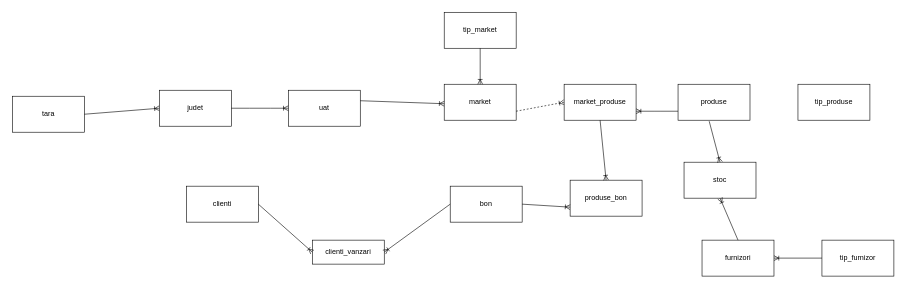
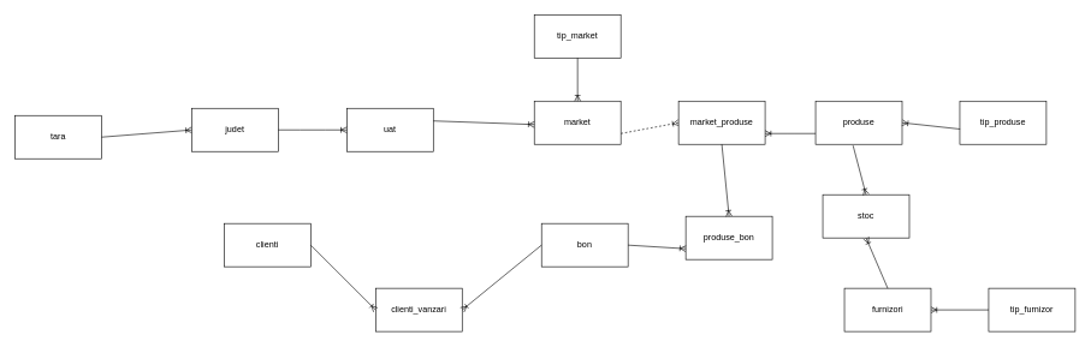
  <mxCell id="0" />
  <mxCell id="1" parent="0" />
  <mxCell id="2" value="tara" style="rounded=0;whiteSpace=wrap;html=1;" parent="1" vertex="1"><mxGeometry x="20" y="160" width="120" height="60" as="geometry" /></mxCell>
  <mxCell id="3" value="market" style="rounded=0;whiteSpace=wrap;html=1;" parent="1" vertex="1"><mxGeometry x="740" y="140" width="120" height="60" as="geometry" /></mxCell>
  <mxCell id="4" value="bon" style="rounded=0;whiteSpace=wrap;html=1;" parent="1" vertex="1"><mxGeometry x="750" y="310" width="120" height="60" as="geometry" /></mxCell>
  <mxCell id="5" value="stoc" style="rounded=0;whiteSpace=wrap;html=1;" parent="1" vertex="1"><mxGeometry x="1140" y="270" width="120" height="60" as="geometry" /></mxCell>
  <mxCell id="6" value="furnizori" style="rounded=0;whiteSpace=wrap;html=1;" parent="1" vertex="1"><mxGeometry x="1170" y="400" width="120" height="60" as="geometry" /></mxCell>
  <mxCell id="7" value="" style="fontSize=12;html=1;endArrow=ERoneToMany;rounded=0;exitX=1;exitY=0.5;exitDx=0;exitDy=0;entryX=0;entryY=0.5;entryDx=0;entryDy=0;" edge="1" parent="1" source="2" target="8"><mxGeometry width="100" height="100" relative="1" as="geometry"><mxPoint x="180" y="260" as="sourcePoint" /><mxPoint x="290" y="110" as="targetPoint" /></mxGeometry></mxCell>
  <mxCell id="8" value="judet" style="rounded=0;whiteSpace=wrap;html=1;" vertex="1" parent="1"><mxGeometry x="265" y="150" width="120" height="60" as="geometry" /></mxCell>
  <mxCell id="9" value="uat" style="rounded=0;whiteSpace=wrap;html=1;" vertex="1" parent="1"><mxGeometry x="480" y="150" width="120" height="60" as="geometry" /></mxCell>
  <mxCell id="10" value="tip_market" style="rounded=0;whiteSpace=wrap;html=1;" vertex="1" parent="1"><mxGeometry x="740" y="20" width="120" height="60" as="geometry" /></mxCell>
  <mxCell id="11" value="clienti" style="rounded=0;whiteSpace=wrap;html=1;" vertex="1" parent="1"><mxGeometry x="310" y="310" width="120" height="60" as="geometry" /></mxCell>
  <mxCell id="12" value="produse" style="rounded=0;whiteSpace=wrap;html=1;" vertex="1" parent="1"><mxGeometry x="1130" y="140" width="120" height="60" as="geometry" /></mxCell>
  <mxCell id="13" value="tip_produse" style="rounded=0;whiteSpace=wrap;html=1;" vertex="1" parent="1"><mxGeometry x="1330" y="140" width="120" height="60" as="geometry" /></mxCell>
  <mxCell id="14" value="tip_furnizor" style="rounded=0;whiteSpace=wrap;html=1;" vertex="1" parent="1"><mxGeometry x="1370" y="400" width="120" height="60" as="geometry" /></mxCell>
  <mxCell id="15" value="" style="edgeStyle=entityRelationEdgeStyle;fontSize=12;html=1;endArrow=ERoneToMany;rounded=0;exitX=1;exitY=0.5;exitDx=0;exitDy=0;entryX=0;entryY=0.5;entryDx=0;entryDy=0;" edge="1" parent="1" source="8" target="9"><mxGeometry width="100" height="100" relative="1" as="geometry"><mxPoint x="430" y="200" as="sourcePoint" /><mxPoint x="560" y="200" as="targetPoint" /></mxGeometry></mxCell>
  <mxCell id="16" value="" style="fontSize=12;html=1;endArrow=ERoneToMany;rounded=0;entryX=0;entryY=0.75;entryDx=0;entryDy=0;" edge="1" parent="1"><mxGeometry width="100" height="100" relative="1" as="geometry"><mxPoint x="600" y="167.5" as="sourcePoint" /><mxPoint x="740" y="172.5" as="targetPoint" /></mxGeometry></mxCell>
  <mxCell id="17" value="" style="fontSize=12;html=1;endArrow=ERoneToMany;rounded=0;exitX=0.5;exitY=1;exitDx=0;exitDy=0;entryX=0.5;entryY=0;entryDx=0;entryDy=0;elbow=vertical;" edge="1" parent="1" source="10" target="3"><mxGeometry width="100" height="100" relative="1" as="geometry"><mxPoint x="660" y="-30" as="sourcePoint" /><mxPoint x="780" y="120" as="targetPoint" /></mxGeometry></mxCell>
- <mxCell id="18" value="clienti_vanzari" style="rounded=0;whiteSpace=wrap;html=1;" vertex="1" parent="1"><mxGeometry x="520" y="400" width="120" height="40" as="geometry" /></mxCell>
+ <mxCell id="18" value="clienti_vanzari" style="rounded=0;whiteSpace=wrap;html=1;" vertex="1" parent="1"><mxGeometry x="520" y="400" width="120" height="60" as="geometry" /></mxCell>
  <mxCell id="19" value="" style="fontSize=12;html=1;endArrow=ERoneToMany;rounded=0;exitX=0;exitY=0.5;exitDx=0;exitDy=0;entryX=1;entryY=0.5;entryDx=0;entryDy=0;" edge="1" parent="1" source="4" target="18"><mxGeometry width="100" height="100" relative="1" as="geometry"><mxPoint x="470" y="410" as="sourcePoint" /><mxPoint x="570" y="310" as="targetPoint" /></mxGeometry></mxCell>
  <mxCell id="20" value="" style="fontSize=12;html=1;endArrow=ERoneToMany;rounded=0;exitX=1;exitY=0.5;exitDx=0;exitDy=0;entryX=0;entryY=0.5;entryDx=0;entryDy=0;" edge="1" parent="1" source="11" target="18"><mxGeometry width="100" height="100" relative="1" as="geometry"><mxPoint x="470" y="410" as="sourcePoint" /><mxPoint x="570" y="310" as="targetPoint" /></mxGeometry></mxCell>
+ <mxCell id="21" value="" style="fontSize=12;html=1;endArrow=ERoneToMany;rounded=0;exitX=0.003;exitY=0.647;exitDx=0;exitDy=0;exitPerimeter=0;entryX=1;entryY=0.5;entryDx=0;entryDy=0;" edge="1" parent="1" source="13" target="12"><mxGeometry width="100" height="100" relative="1" as="geometry"><mxPoint x="1230" y="280" as="sourcePoint" /><mxPoint x="1330" y="180" as="targetPoint" /></mxGeometry></mxCell>
  <mxCell id="22" value="" style="fontSize=12;html=1;endArrow=ERoneToMany;rounded=0;exitX=0;exitY=0.5;exitDx=0;exitDy=0;entryX=1;entryY=0.5;entryDx=0;entryDy=0;" edge="1" parent="1" source="14" target="6"><mxGeometry width="100" height="100" relative="1" as="geometry"><mxPoint x="580" y="500" as="sourcePoint" /><mxPoint x="680" y="400" as="targetPoint" /></mxGeometry></mxCell>
  <mxCell id="23" value="" style="fontSize=12;html=1;endArrow=ERoneToMany;rounded=0;exitX=0.433;exitY=1.027;exitDx=0;exitDy=0;exitPerimeter=0;entryX=0.5;entryY=0;entryDx=0;entryDy=0;" edge="1" parent="1" source="12" target="5"><mxGeometry width="100" height="100" relative="1" as="geometry"><mxPoint x="1450" y="440" as="sourcePoint" /><mxPoint x="1550" y="340" as="targetPoint" /></mxGeometry></mxCell>
  <mxCell id="24" value="" style="fontSize=12;html=1;endArrow=ERoneToMany;rounded=0;entryX=0.5;entryY=1;entryDx=0;entryDy=0;" edge="1" parent="1" target="5"><mxGeometry width="100" height="100" relative="1" as="geometry"><mxPoint x="1230" y="400" as="sourcePoint" /><mxPoint x="1220" y="450" as="targetPoint" /></mxGeometry></mxCell>
  <mxCell id="25" value="" style="fontSize=12;html=1;endArrow=ERoneToMany;rounded=0;entryX=0;entryY=0.5;entryDx=0;entryDy=0;exitX=1;exitY=0.75;exitDx=0;exitDy=0;dashed=1;" edge="1" parent="1" source="3" target="26"><mxGeometry width="100" height="100" relative="1" as="geometry"><mxPoint x="860" y="250" as="sourcePoint" /><mxPoint x="1090" y="150" as="targetPoint" /></mxGeometry></mxCell>
  <mxCell id="26" value="market_produse" style="rounded=0;whiteSpace=wrap;html=1;" vertex="1" parent="1"><mxGeometry x="940" y="140" width="120" height="60" as="geometry" /></mxCell>
  <mxCell id="27" value="" style="edgeStyle=entityRelationEdgeStyle;fontSize=12;html=1;endArrow=ERoneToMany;rounded=0;exitX=0;exitY=0.75;exitDx=0;exitDy=0;entryX=1;entryY=0.75;entryDx=0;entryDy=0;" edge="1" parent="1" source="12" target="26"><mxGeometry width="100" height="100" relative="1" as="geometry"><mxPoint x="1070" y="120" as="sourcePoint" /><mxPoint x="1170" y="20" as="targetPoint" /></mxGeometry></mxCell>
  <mxCell id="28" value="produse_bon" style="rounded=0;whiteSpace=wrap;html=1;" vertex="1" parent="1"><mxGeometry x="950" y="300" width="120" height="60" as="geometry" /></mxCell>
  <mxCell id="29" value="" style="fontSize=12;html=1;endArrow=ERoneToMany;rounded=0;exitX=0.5;exitY=1;exitDx=0;exitDy=0;entryX=0.5;entryY=0;entryDx=0;entryDy=0;" edge="1" parent="1" source="26" target="28"><mxGeometry width="100" height="100" relative="1" as="geometry"><mxPoint x="940" y="240" as="sourcePoint" /><mxPoint x="1090" y="355" as="targetPoint" /></mxGeometry></mxCell>
  <mxCell id="30" value="" style="fontSize=12;html=1;endArrow=ERoneToMany;rounded=0;exitX=1;exitY=0.5;exitDx=0;exitDy=0;entryX=0;entryY=0.75;entryDx=0;entryDy=0;" edge="1" parent="1" source="4" target="28"><mxGeometry width="100" height="100" relative="1" as="geometry"><mxPoint x="930" y="360" as="sourcePoint" /><mxPoint x="1030" y="260" as="targetPoint" /></mxGeometry></mxCell>
